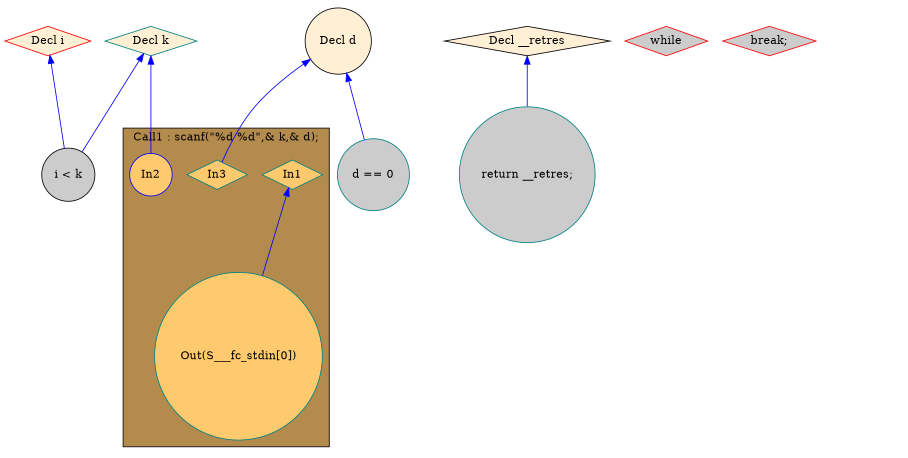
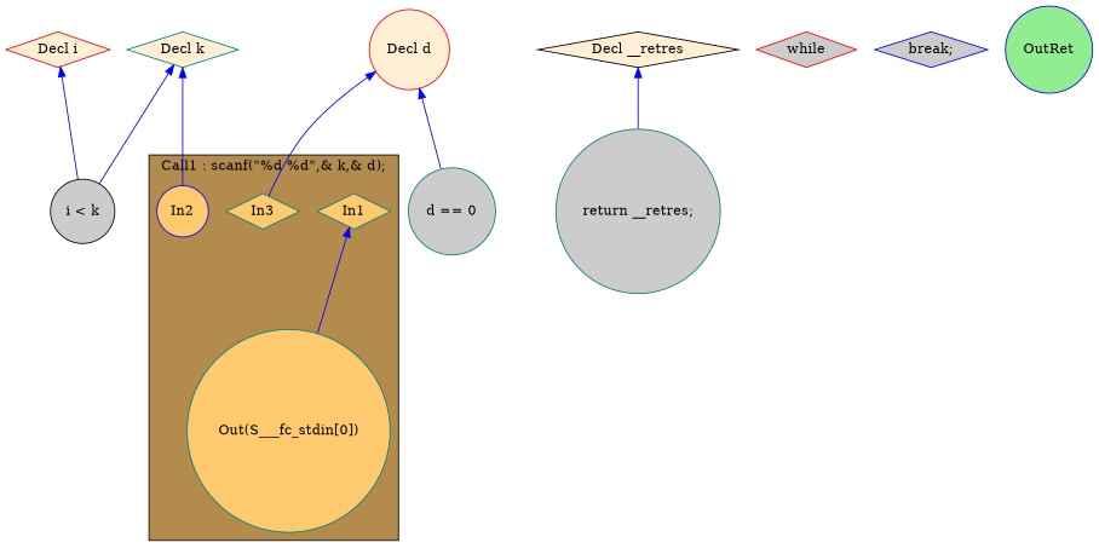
  digraph {
    rankdir=TB
    node [color=teal fillcolor="#CCCCCC" shape=diamond style=filled]
    edge [color="#0000FF" dir=back]
    n1 [fillcolor="#FFCA6E" label=In1]
    n2 [color=blue fillcolor="#FFCA6E" label=In2 shape=circle]
    n3 [fillcolor="#FFCA6E" label=In3]
    n4 [fillcolor="#FFCA6E" label="Out(S___fc_stdin[0])" shape=circle]
    n5 [color=red fillcolor="#FFEFD5" label="Decl i"]
    n6 [color=black label="i < k" shape=circle]
    n7 [fillcolor="#FFEFD5" label="Decl k"]
-   n8 [color=black fillcolor="#FFEFD5" label="Decl d" shape=circle]
+   n8 [color=red fillcolor="#FFEFD5" label="Decl d" shape=circle]
    n9 [label="d == 0" shape=circle]
    n10 [color=black fillcolor="#FFEFD5" label="Decl __retres"]
    n11 [label="return __retres;" shape=circle]
    n12 [color=red label=while]
-   n13 [color=red label="break;"]
+   n13 [color=blue label="break;"]
+   n14 [color=blue fillcolor="#90EE90" label=OutRet shape=circle]
    subgraph cluster_1 {
      fillcolor="#B38B4D"
      label="Call1 : scanf(\"%d %d\",& k,& d);"
      style=filled
      n1
      n2
      n3
      n4
    }
    n1 -> n4
    n5 -> n6
    n7 -> n2
    n7 -> n6
    n8 -> n3
    n8 -> n9
    n10 -> n11
  }
